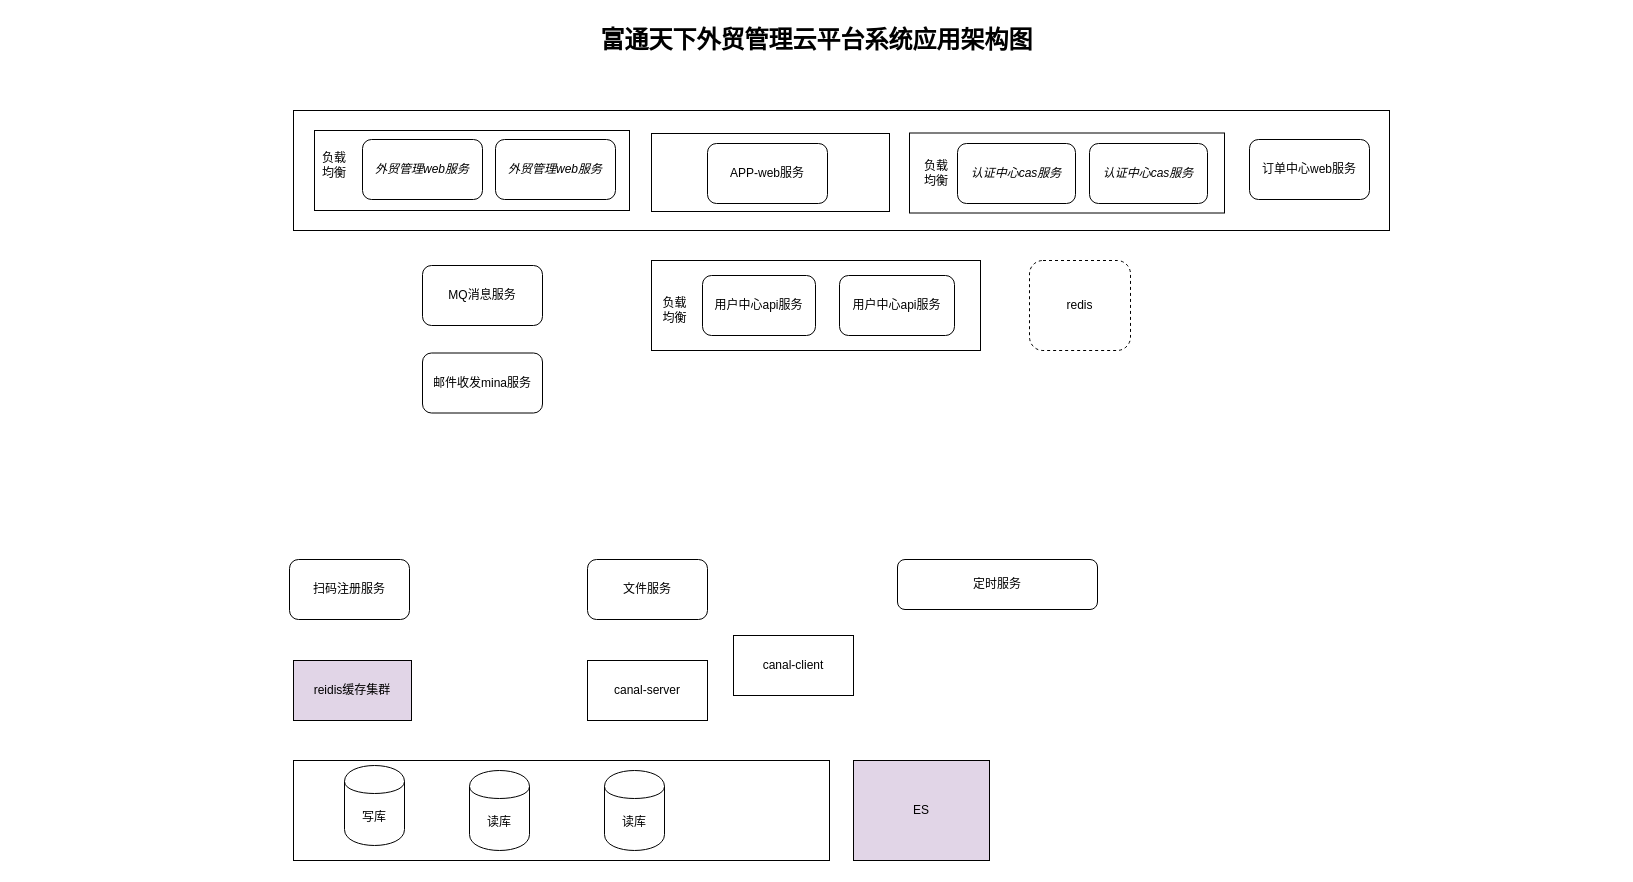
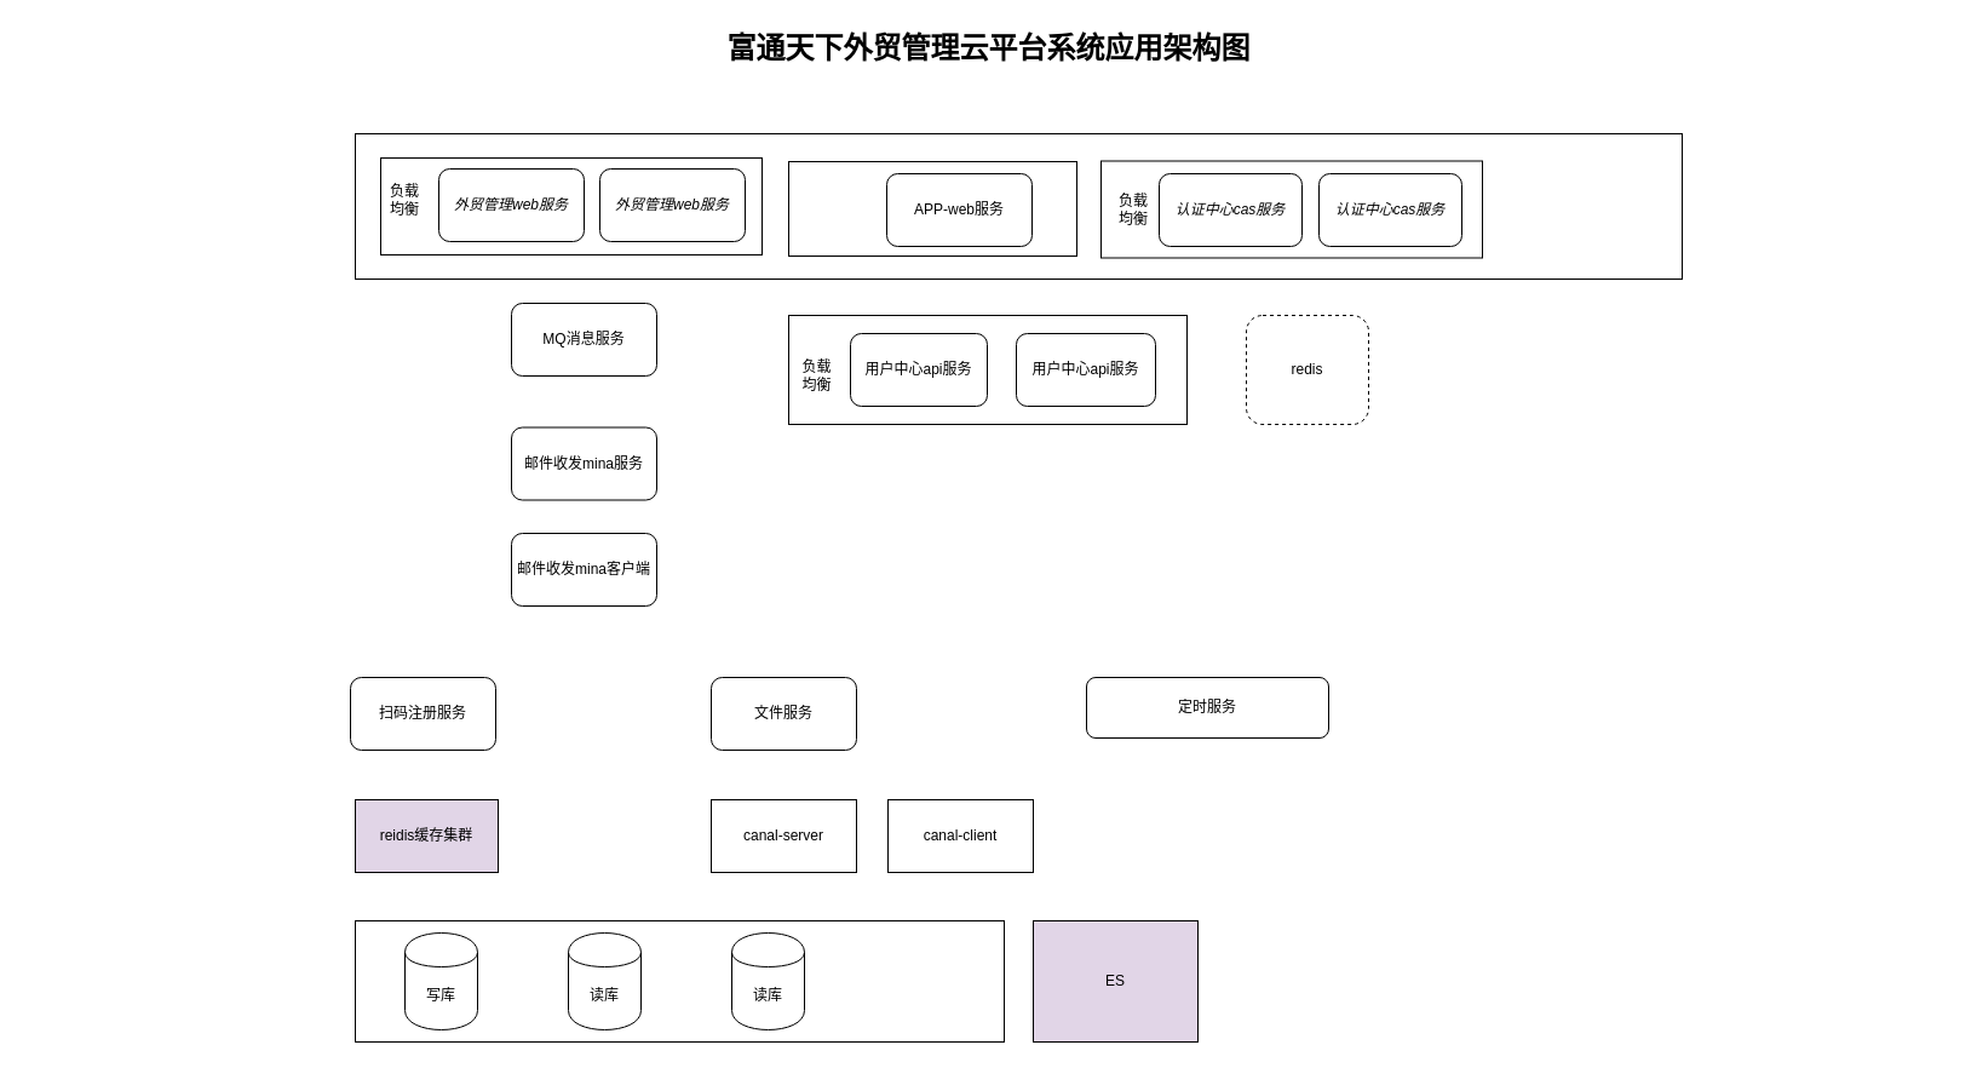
  <mxCell id="0" style=";html=1;" />
  <mxCell id="1" style=";html=1;" parent="0" />
  <mxCell id="2" value="富通天下外贸管理云平台系统应用架构图" style="text;strokeColor=none;fillColor=none;html=1;fontSize=24;fontStyle=1;verticalAlign=middle;align=center;" parent="1" vertex="1"><mxGeometry x="20.5" y="20" width="1590" height="40" as="geometry" /></mxCell>
  <mxCell id="3" value="" style="rounded=0;whiteSpace=wrap;html=1;" parent="1" vertex="1"><mxGeometry x="293" y="760" width="536" height="100" as="geometry" /></mxCell>
- <mxCell id="4" value="写库" style="shape=cylinder;whiteSpace=wrap;html=1;boundedLbl=1;backgroundOutline=1;" parent="1" vertex="1"><mxGeometry x="344" y="765" width="60" height="80" as="geometry" /></mxCell>
+ <mxCell id="4" value="写库" style="shape=cylinder;whiteSpace=wrap;html=1;boundedLbl=1;backgroundOutline=1;" parent="1" vertex="1"><mxGeometry x="334" y="770" width="60" height="80" as="geometry" /></mxCell>
  <mxCell id="5" value="读库" style="shape=cylinder;whiteSpace=wrap;html=1;boundedLbl=1;backgroundOutline=1;" parent="1" vertex="1"><mxGeometry x="469" y="770" width="60" height="80" as="geometry" /></mxCell>
  <mxCell id="6" value="读库" style="shape=cylinder;whiteSpace=wrap;html=1;boundedLbl=1;backgroundOutline=1;" parent="1" vertex="1"><mxGeometry x="604" y="770" width="60" height="80" as="geometry" /></mxCell>
  <mxCell id="7" value="reidis缓存集群" style="rounded=0;whiteSpace=wrap;html=1;fillColor=#e1d5e7;" parent="1" vertex="1"><mxGeometry x="293" y="660" width="118" height="60" as="geometry" /></mxCell>
- <mxCell id="8" value="MQ消息服务" style="rounded=1;whiteSpace=wrap;html=1;" parent="1" vertex="1"><mxGeometry x="422" y="265" width="120" height="60" as="geometry" /></mxCell>
+ <mxCell id="8" value="MQ消息服务" style="rounded=1;whiteSpace=wrap;html=1;" parent="1" vertex="1"><mxGeometry x="422" y="250" width="120" height="60" as="geometry" /></mxCell>
  <mxCell id="9" value="" style="rounded=0;whiteSpace=wrap;html=1;" vertex="1" parent="1"><mxGeometry x="293" y="110" width="1096" height="120" as="geometry" /></mxCell>
  <mxCell id="10" value="" style="rounded=0;whiteSpace=wrap;html=1;" vertex="1" parent="1"><mxGeometry x="314" y="130" width="315" height="80" as="geometry" /></mxCell>
  <mxCell id="11" value="负载均衡" style="text;html=1;strokeColor=none;fillColor=none;align=center;verticalAlign=middle;whiteSpace=wrap;rounded=0;" vertex="1" parent="1"><mxGeometry x="319" y="127.5" width="30" height="75" as="geometry" /></mxCell>
  <mxCell id="12" value="外贸管理web服务" style="rounded=1;whiteSpace=wrap;html=1;fontStyle=2" vertex="1" parent="1"><mxGeometry x="362" y="139" width="120" height="60" as="geometry" /></mxCell>
  <mxCell id="13" value="外贸管理web服务" style="rounded=1;whiteSpace=wrap;html=1;fontStyle=2" vertex="1" parent="1"><mxGeometry x="495" y="139" width="120" height="60" as="geometry" /></mxCell>
  <mxCell id="14" value="" style="rounded=0;whiteSpace=wrap;html=1;" vertex="1" parent="1"><mxGeometry x="909" y="132.5" width="315" height="80" as="geometry" /></mxCell>
  <mxCell id="15" value="负载均衡" style="text;html=1;strokeColor=none;fillColor=none;align=center;verticalAlign=middle;whiteSpace=wrap;rounded=0;" vertex="1" parent="1"><mxGeometry x="921" y="135.5" width="30" height="75" as="geometry" /></mxCell>
  <mxCell id="16" value="认证中心cas服务" style="rounded=1;whiteSpace=wrap;html=1;fontStyle=2" vertex="1" parent="1"><mxGeometry x="957" y="143" width="118" height="60" as="geometry" /></mxCell>
  <mxCell id="17" value="认证中心cas服务" style="rounded=1;whiteSpace=wrap;html=1;fontStyle=2" vertex="1" parent="1"><mxGeometry x="1089" y="143" width="118" height="60" as="geometry" /></mxCell>
- <mxCell id="18" value="订单中心web服务" style="rounded=1;whiteSpace=wrap;html=1;" vertex="1" parent="1"><mxGeometry x="1249" y="139" width="120" height="60" as="geometry" /></mxCell>
  <mxCell id="19" value="" style="rounded=0;whiteSpace=wrap;html=1;" vertex="1" parent="1"><mxGeometry x="651" y="260" width="329" height="90" as="geometry" /></mxCell>
  <mxCell id="20" value="canal-server" style="rounded=0;whiteSpace=wrap;html=1;" vertex="1" parent="1"><mxGeometry x="587" y="660" width="120" height="60" as="geometry" /></mxCell>
- <mxCell id="21" value="canal-client" style="rounded=0;whiteSpace=wrap;html=1;" vertex="1" parent="1"><mxGeometry x="733" y="635" width="120" height="60" as="geometry" /></mxCell>
+ <mxCell id="21" value="canal-client" style="rounded=0;whiteSpace=wrap;html=1;" vertex="1" parent="1"><mxGeometry x="733" y="660" width="120" height="60" as="geometry" /></mxCell>
  <mxCell id="22" value="ES" style="rounded=0;whiteSpace=wrap;html=1;fillColor=#e1d5e7;" vertex="1" parent="1"><mxGeometry x="853" y="760" width="136" height="100" as="geometry" /></mxCell>
  <mxCell id="23" value="用户中心api服务" style="rounded=1;whiteSpace=wrap;html=1;" vertex="1" parent="1"><mxGeometry x="839" y="275" width="115" height="60" as="geometry" /></mxCell>
  <mxCell id="24" value="用户中心api服务" style="rounded=1;whiteSpace=wrap;html=1;" vertex="1" parent="1"><mxGeometry x="702" y="275" width="113" height="60" as="geometry" /></mxCell>
  <mxCell id="25" value="负载均衡" style="text;html=1;strokeColor=none;fillColor=none;align=center;verticalAlign=middle;whiteSpace=wrap;rounded=0;" vertex="1" parent="1"><mxGeometry x="660" y="275" width="29" height="70" as="geometry" /></mxCell>
  <mxCell id="26" value="redis" style="rounded=1;whiteSpace=wrap;html=1;dashed=1;" vertex="1" parent="1"><mxGeometry x="1029" y="260" width="101" height="90" as="geometry" /></mxCell>
  <mxCell id="27" value="&lt;span&gt;邮件收发mina服务&lt;/span&gt;" style="rounded=1;whiteSpace=wrap;html=1;" vertex="1" parent="1"><mxGeometry x="422" y="352.5" width="120" height="60" as="geometry" /></mxCell>
+ <mxCell id="28" value="&lt;span&gt;邮件收发mina客户端&lt;/span&gt;" style="rounded=1;whiteSpace=wrap;html=1;" vertex="1" parent="1"><mxGeometry x="422" y="440" width="120" height="60" as="geometry" /></mxCell>
  <mxCell id="29" value="文件服务" style="rounded=1;whiteSpace=wrap;html=1;" vertex="1" parent="1"><mxGeometry x="587" y="559" width="120" height="60" as="geometry" /></mxCell>
  <mxCell id="30" value="扫码注册服务" style="rounded=1;whiteSpace=wrap;html=1;" vertex="1" parent="1"><mxGeometry x="289" y="559" width="120" height="60" as="geometry" /></mxCell>
  <mxCell id="31" value="定时服务" style="rounded=1;whiteSpace=wrap;html=1;" vertex="1" parent="1"><mxGeometry x="897" y="559" width="200" height="50" as="geometry" /></mxCell>
  <mxCell id="32" value="" style="rounded=0;whiteSpace=wrap;html=1;" vertex="1" parent="1"><mxGeometry x="651" y="133" width="238" height="78" as="geometry" /></mxCell>
- <mxCell id="33" value="APP-web服务" style="rounded=1;whiteSpace=wrap;html=1;" vertex="1" parent="1"><mxGeometry x="707" y="143" width="120" height="60" as="geometry" /></mxCell>
+ <mxCell id="33" value="APP-web服务" style="rounded=1;whiteSpace=wrap;html=1;" vertex="1" parent="1"><mxGeometry x="732" y="143" width="120" height="60" as="geometry" /></mxCell>
